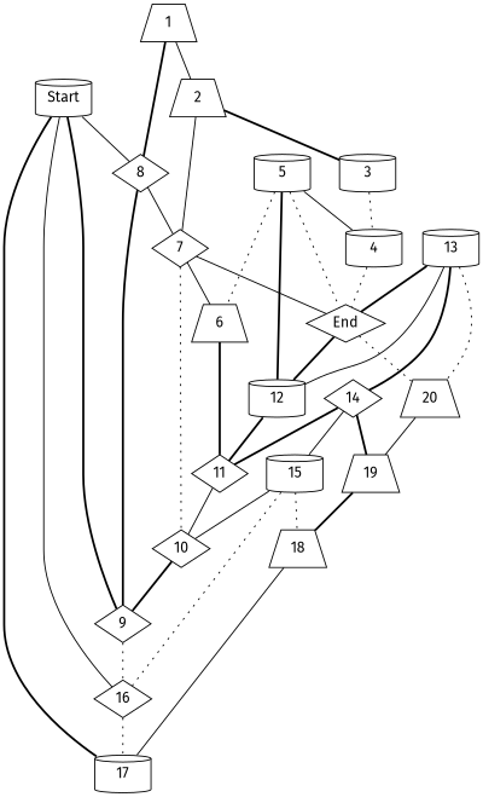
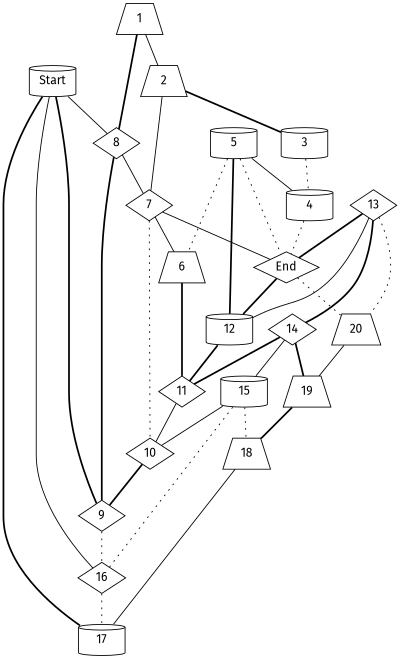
  graph {
    fontname="Fira Sans"
    node [fontname="Fira Sans" shape=diamond]
    edge [fontname="Fira Sans" style=bold]
    1 [shape=trapezium]
    2 [shape=trapezium]
    8
    3 [shape=cylinder]
    7
    12 [shape=cylinder]
    End
    20 [shape=trapezium]
    9
    4 [shape=cylinder]
    6 [shape=trapezium]
    10
    11
    19 [shape=trapezium]
    16
    5 [shape=cylinder]
    17 [shape=cylinder]
    15 [shape=cylinder]
    18 [shape=trapezium]
    14
-   13 [shape=cylinder]
+   13
    Start [shape=cylinder]
    1 -- 2 [style=solid]
    1 -- 8
    2 -- 3
    2 -- 7 [style=solid]
    8 -- 7 [style=solid]
    8 -- 9
    3 -- 4 [style=dotted]
    7 -- End [style=solid]
    7 -- 6 [style=solid]
    7 -- 10 [style=dotted]
    12 -- 11
    End -- 12
    End -- 20 [style=dotted]
    20 -- 19 [style=solid]
    9 -- 16 [style=dotted]
    4 -- End [style=dotted]
    6 -- 11
    10 -- 9
    11 -- 10 [style=solid]
    19 -- 18
    16 -- 17 [style=dotted]
    5 -- 12
    5 -- End [style=dotted]
    5 -- 4 [style=solid]
    5 -- 6 [style=dotted]
    15 -- 10 [style=solid]
    15 -- 16 [style=dotted]
    15 -- 18 [style=dotted]
    18 -- 17 [style=solid]
    14 -- 11
    14 -- 19
    14 -- 15 [style=solid]
    13 -- 12 [style=solid]
    13 -- End
    13 -- 20 [style=dotted]
    13 -- 14
    Start -- 8 [style=solid]
    Start -- 9
    Start -- 16 [style=solid]
    Start -- 17
  }
